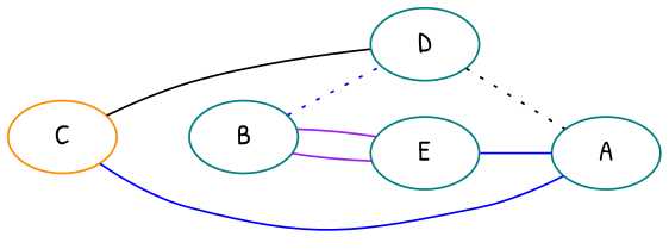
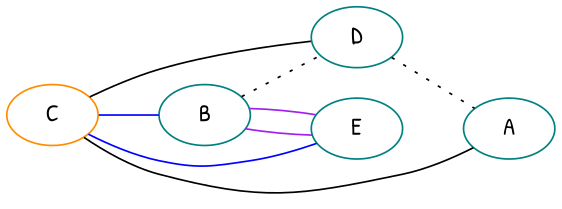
  graph {
    fontname="Patrick Hand"
    rankdir=LR
    node [color=teal fontname="Patrick Hand"]
    edge [color=blue fontname="Patrick Hand" style=solid weight=1.0]
    C [color=darkorange]
    A
    B
    D
    E
+   C -- B [weight=7.0]
    C -- D [color=black weight=3.0]
-   A -- C
-   B -- D [style=dotted]
+   A -- C [color=black]
+   B -- D [color=black style=dotted]
    B -- E [color=purple weight=2.0]
    D -- A [color=black style=dotted]
-   E -- A
+   E -- C
    E -- B [color=purple]
  }
